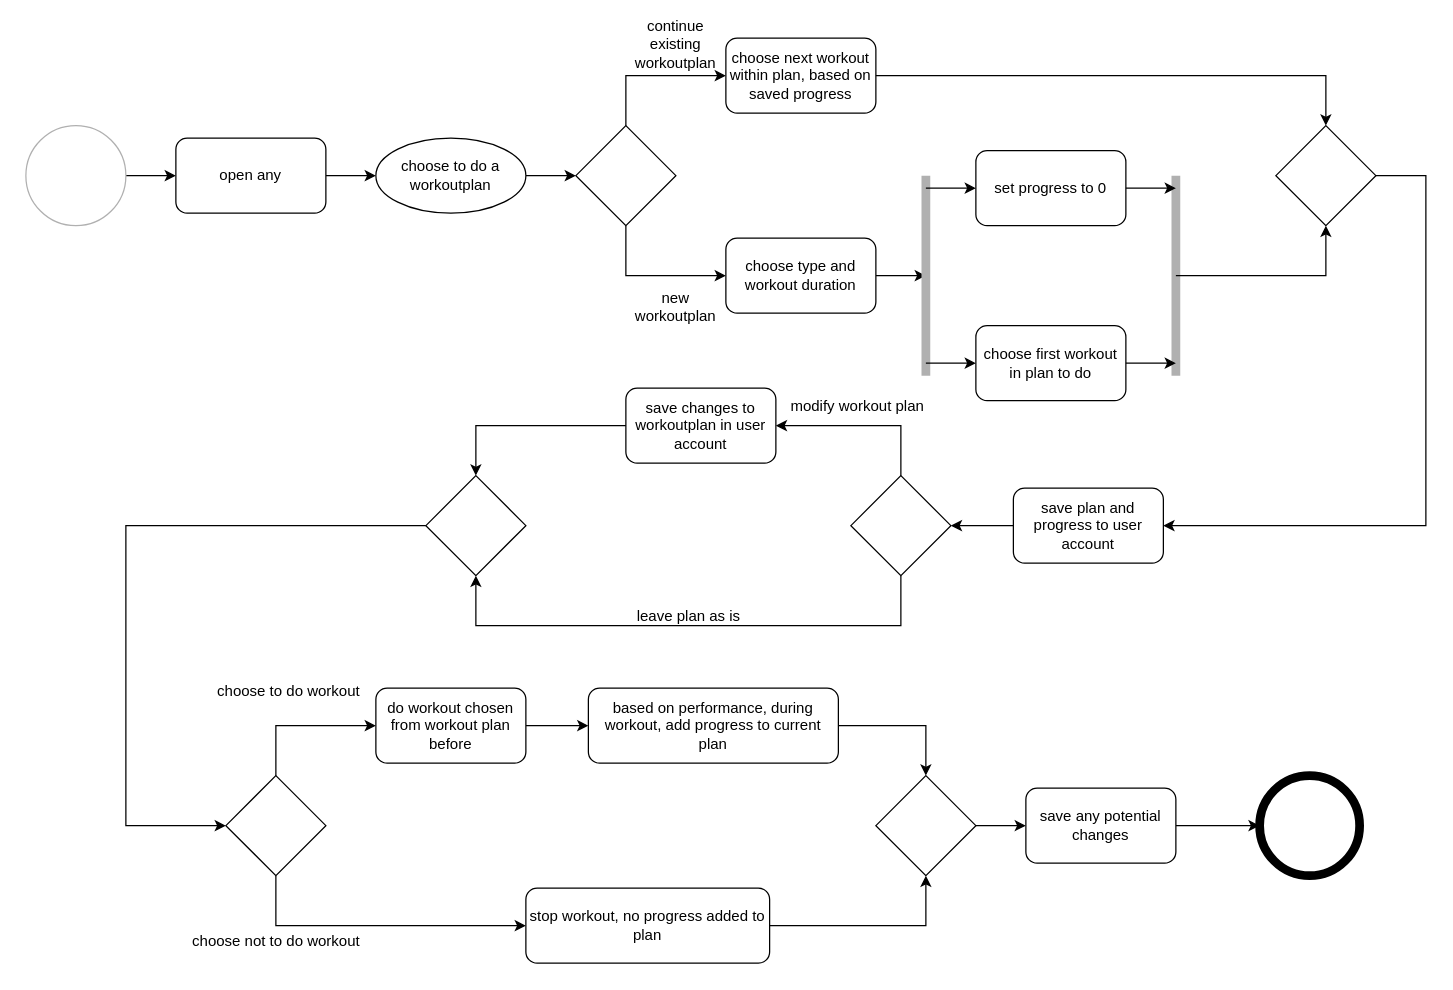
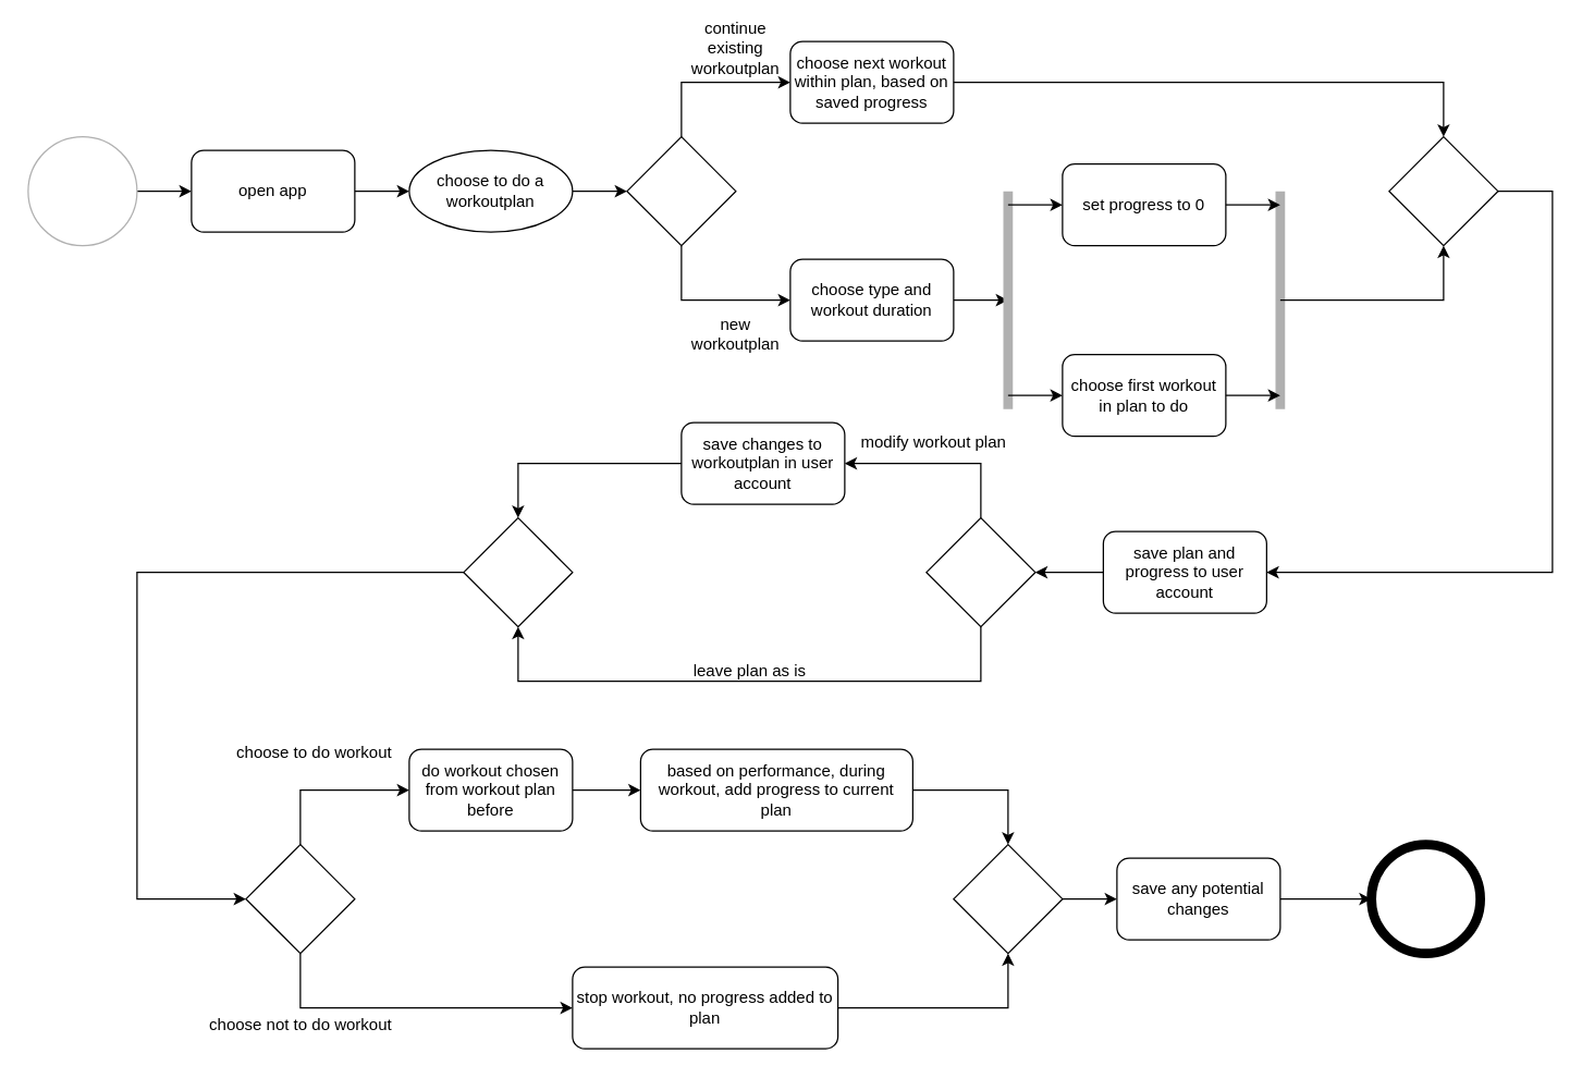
  <mxCell id="0" />
  <mxCell id="1" parent="0" />
  <mxCell id="2" style="edgeStyle=orthogonalEdgeStyle;rounded=0;orthogonalLoop=1;jettySize=auto;html=1;" edge="1" parent="1" source="3" target="5"><mxGeometry relative="1" as="geometry"><mxPoint x="300" y="140" as="targetPoint" /></mxGeometry></mxCell>
  <mxCell id="3" value="" style="ellipse;whiteSpace=wrap;html=1;aspect=fixed;strokeColor=#B0B0B0;" vertex="1" parent="1"><mxGeometry x="20" y="100" width="80" height="80" as="geometry" /></mxCell>
  <mxCell id="4" style="edgeStyle=orthogonalEdgeStyle;rounded=0;orthogonalLoop=1;jettySize=auto;html=1;entryX=0;entryY=0.5;entryDx=0;entryDy=0;" edge="1" parent="1" source="5" target="31"><mxGeometry relative="1" as="geometry" /></mxCell>
- <mxCell id="5" value="open any" style="rounded=1;whiteSpace=wrap;html=1;" vertex="1" parent="1"><mxGeometry x="140" y="110" width="120" height="60" as="geometry" /></mxCell>
+ <mxCell id="5" value="open app" style="rounded=1;whiteSpace=wrap;html=1;" vertex="1" parent="1"><mxGeometry x="140" y="110" width="120" height="60" as="geometry" /></mxCell>
  <mxCell id="6" style="edgeStyle=orthogonalEdgeStyle;rounded=0;orthogonalLoop=1;jettySize=auto;html=1;" edge="1" parent="1" source="8"><mxGeometry relative="1" as="geometry"><mxPoint x="580" y="60" as="targetPoint" /><Array as="points"><mxPoint x="500" y="60" /><mxPoint x="501" y="60" /></Array></mxGeometry></mxCell>
  <mxCell id="7" style="edgeStyle=orthogonalEdgeStyle;rounded=0;orthogonalLoop=1;jettySize=auto;html=1;" edge="1" parent="1" source="8"><mxGeometry relative="1" as="geometry"><mxPoint x="580" y="220" as="targetPoint" /><Array as="points"><mxPoint x="500" y="220" /></Array></mxGeometry></mxCell>
  <mxCell id="8" value="" style="rhombus;whiteSpace=wrap;html=1;" vertex="1" parent="1"><mxGeometry x="460" y="100" width="80" height="80" as="geometry" /></mxCell>
  <mxCell id="9" value="choose next workout within plan, based on saved progress" style="rounded=1;whiteSpace=wrap;html=1;" vertex="1" parent="1"><mxGeometry x="580" y="30" width="120" height="60" as="geometry" /></mxCell>
  <mxCell id="10" style="edgeStyle=orthogonalEdgeStyle;rounded=0;orthogonalLoop=1;jettySize=auto;html=1;" edge="1" parent="1" source="11"><mxGeometry relative="1" as="geometry"><mxPoint x="740" y="220" as="targetPoint" /></mxGeometry></mxCell>
  <mxCell id="11" value="choose type and workout duration" style="rounded=1;whiteSpace=wrap;html=1;" vertex="1" parent="1"><mxGeometry x="580" y="190" width="120" height="60" as="geometry" /></mxCell>
  <mxCell id="12" value="new workoutplan" style="text;html=1;align=center;verticalAlign=middle;whiteSpace=wrap;rounded=0;" vertex="1" parent="1"><mxGeometry x="510" y="230" width="60" height="30" as="geometry" /></mxCell>
  <mxCell id="13" value="continue existing workoutplan" style="text;html=1;align=center;verticalAlign=middle;whiteSpace=wrap;rounded=0;" vertex="1" parent="1"><mxGeometry x="510" y="20" width="60" height="30" as="geometry" /></mxCell>
  <mxCell id="14" value="" style="rhombus;whiteSpace=wrap;html=1;" vertex="1" parent="1"><mxGeometry x="1020" y="100" width="80" height="80" as="geometry" /></mxCell>
  <mxCell id="15" style="edgeStyle=orthogonalEdgeStyle;rounded=0;orthogonalLoop=1;jettySize=auto;html=1;entryX=1;entryY=0.5;entryDx=0;entryDy=0;" edge="1" parent="1" source="16" target="21"><mxGeometry relative="1" as="geometry" /></mxCell>
  <mxCell id="16" value="save plan and progress to user account" style="rounded=1;whiteSpace=wrap;html=1;" vertex="1" parent="1"><mxGeometry x="810" y="390" width="120" height="60" as="geometry" /></mxCell>
  <mxCell id="17" style="edgeStyle=orthogonalEdgeStyle;rounded=0;orthogonalLoop=1;jettySize=auto;html=1;entryX=0.5;entryY=0;entryDx=0;entryDy=0;" edge="1" parent="1" source="18" target="49"><mxGeometry relative="1" as="geometry" /></mxCell>
  <mxCell id="18" value="based on performance, during workout, add progress to current plan" style="rounded=1;whiteSpace=wrap;html=1;" vertex="1" parent="1"><mxGeometry x="470" y="550" width="200" height="60" as="geometry" /></mxCell>
  <mxCell id="19" style="edgeStyle=orthogonalEdgeStyle;rounded=0;orthogonalLoop=1;jettySize=auto;html=1;" edge="1" parent="1" source="20" target="18"><mxGeometry relative="1" as="geometry" /></mxCell>
  <mxCell id="20" value="do workout chosen from workout plan before" style="rounded=1;whiteSpace=wrap;html=1;" vertex="1" parent="1"><mxGeometry x="300" y="550" width="120" height="60" as="geometry" /></mxCell>
  <mxCell id="21" value="" style="rhombus;whiteSpace=wrap;html=1;" vertex="1" parent="1"><mxGeometry x="680" y="380" width="80" height="80" as="geometry" /></mxCell>
  <mxCell id="22" value="save changes to workoutplan in user account" style="rounded=1;whiteSpace=wrap;html=1;" vertex="1" parent="1"><mxGeometry x="500" y="310" width="120" height="60" as="geometry" /></mxCell>
  <mxCell id="23" value="" style="rhombus;whiteSpace=wrap;html=1;" vertex="1" parent="1"><mxGeometry x="340" y="380" width="80" height="80" as="geometry" /></mxCell>
  <mxCell id="24" value="" style="endArrow=classic;html=1;rounded=0;exitX=0.5;exitY=0;exitDx=0;exitDy=0;entryX=1;entryY=0.5;entryDx=0;entryDy=0;" edge="1" parent="1" source="21" target="22"><mxGeometry width="50" height="50" relative="1" as="geometry"><mxPoint x="720" y="370" as="sourcePoint" /><mxPoint x="620" y="260" as="targetPoint" /><Array as="points"><mxPoint x="720" y="340" /></Array></mxGeometry></mxCell>
  <mxCell id="25" value="" style="endArrow=classic;html=1;rounded=0;exitX=0;exitY=0.5;exitDx=0;exitDy=0;entryX=0.5;entryY=0;entryDx=0;entryDy=0;" edge="1" parent="1" source="22" target="23"><mxGeometry width="50" height="50" relative="1" as="geometry"><mxPoint x="570" y="310" as="sourcePoint" /><mxPoint x="620" y="260" as="targetPoint" /><Array as="points"><mxPoint x="380" y="340" /></Array></mxGeometry></mxCell>
  <mxCell id="26" value="modify workout plan" style="text;html=1;align=center;verticalAlign=middle;resizable=0;points=[];autosize=1;strokeColor=none;fillColor=none;" vertex="1" parent="1"><mxGeometry x="620" y="310" width="130" height="30" as="geometry" /></mxCell>
  <mxCell id="27" value="" style="endArrow=classic;html=1;rounded=0;exitX=0.5;exitY=1;exitDx=0;exitDy=0;entryX=0.5;entryY=1;entryDx=0;entryDy=0;" edge="1" parent="1" source="21" target="23"><mxGeometry width="50" height="50" relative="1" as="geometry"><mxPoint x="570" y="310" as="sourcePoint" /><mxPoint x="620" y="260" as="targetPoint" /><Array as="points"><mxPoint x="720" y="500" /><mxPoint x="380" y="500" /></Array></mxGeometry></mxCell>
  <mxCell id="28" value="leave plan as is" style="text;html=1;align=center;verticalAlign=middle;resizable=0;points=[];autosize=1;strokeColor=none;fillColor=none;" vertex="1" parent="1"><mxGeometry x="495" y="478" width="110" height="30" as="geometry" /></mxCell>
  <mxCell id="29" value="" style="ellipse;whiteSpace=wrap;html=1;aspect=fixed;strokeWidth=7;" vertex="1" parent="1"><mxGeometry x="1007" y="620" width="80" height="80" as="geometry" /></mxCell>
  <mxCell id="30" style="edgeStyle=orthogonalEdgeStyle;rounded=0;orthogonalLoop=1;jettySize=auto;html=1;entryX=0;entryY=0.5;entryDx=0;entryDy=0;" edge="1" parent="1" source="31" target="8"><mxGeometry relative="1" as="geometry" /></mxCell>
  <mxCell id="31" value="choose to do a workoutplan" style="ellipse;whiteSpace=wrap;html=1;" vertex="1" parent="1"><mxGeometry x="300" y="110" width="120" height="60" as="geometry" /></mxCell>
  <mxCell id="32" value="" style="endArrow=none;html=1;rounded=0;strokeWidth=7;strokeColor=#B0B0B0;" edge="1" parent="1"><mxGeometry width="50" height="50" relative="1" as="geometry"><mxPoint x="740" y="300" as="sourcePoint" /><mxPoint x="740" y="140" as="targetPoint" /></mxGeometry></mxCell>
  <mxCell id="33" value="set progress to 0" style="rounded=1;whiteSpace=wrap;html=1;" vertex="1" parent="1"><mxGeometry x="780" y="120" width="120" height="60" as="geometry" /></mxCell>
  <mxCell id="34" value="choose first workout in plan to do" style="rounded=1;whiteSpace=wrap;html=1;" vertex="1" parent="1"><mxGeometry x="780" y="260" width="120" height="60" as="geometry" /></mxCell>
  <mxCell id="35" value="" style="endArrow=classic;html=1;rounded=0;entryX=0;entryY=0.5;entryDx=0;entryDy=0;" edge="1" parent="1" target="33"><mxGeometry width="50" height="50" relative="1" as="geometry"><mxPoint x="740" y="150" as="sourcePoint" /><mxPoint x="620" y="260" as="targetPoint" /></mxGeometry></mxCell>
  <mxCell id="36" value="" style="endArrow=classic;html=1;rounded=0;entryX=0;entryY=0.5;entryDx=0;entryDy=0;" edge="1" parent="1" target="34"><mxGeometry width="50" height="50" relative="1" as="geometry"><mxPoint x="740" y="290" as="sourcePoint" /><mxPoint x="620" y="260" as="targetPoint" /></mxGeometry></mxCell>
  <mxCell id="37" value="" style="endArrow=none;html=1;rounded=0;strokeWidth=7;strokeColor=#B0B0B0;" edge="1" parent="1"><mxGeometry width="50" height="50" relative="1" as="geometry"><mxPoint x="940" y="300" as="sourcePoint" /><mxPoint x="940" y="140" as="targetPoint" /></mxGeometry></mxCell>
  <mxCell id="38" value="" style="endArrow=classic;html=1;rounded=0;exitX=1;exitY=0.5;exitDx=0;exitDy=0;" edge="1" parent="1" source="33"><mxGeometry width="50" height="50" relative="1" as="geometry"><mxPoint x="570" y="310" as="sourcePoint" /><mxPoint x="940" y="150" as="targetPoint" /></mxGeometry></mxCell>
  <mxCell id="39" value="" style="endArrow=classic;html=1;rounded=0;exitX=1;exitY=0.5;exitDx=0;exitDy=0;" edge="1" parent="1" source="34"><mxGeometry width="50" height="50" relative="1" as="geometry"><mxPoint x="570" y="310" as="sourcePoint" /><mxPoint x="940" y="290" as="targetPoint" /></mxGeometry></mxCell>
  <mxCell id="40" value="" style="endArrow=classic;html=1;rounded=0;entryX=0.5;entryY=1;entryDx=0;entryDy=0;" edge="1" parent="1" target="14"><mxGeometry width="50" height="50" relative="1" as="geometry"><mxPoint x="940" y="220" as="sourcePoint" /><mxPoint x="620" y="260" as="targetPoint" /><Array as="points"><mxPoint x="1060" y="220" /></Array></mxGeometry></mxCell>
  <mxCell id="41" value="" style="endArrow=classic;html=1;rounded=0;exitX=1;exitY=0.5;exitDx=0;exitDy=0;entryX=0.5;entryY=0;entryDx=0;entryDy=0;" edge="1" parent="1" source="9" target="14"><mxGeometry width="50" height="50" relative="1" as="geometry"><mxPoint x="570" y="310" as="sourcePoint" /><mxPoint x="620" y="260" as="targetPoint" /><Array as="points"><mxPoint x="1060" y="60" /></Array></mxGeometry></mxCell>
  <mxCell id="42" value="" style="endArrow=classic;html=1;rounded=0;exitX=1;exitY=0.5;exitDx=0;exitDy=0;entryX=1;entryY=0.5;entryDx=0;entryDy=0;" edge="1" parent="1" source="14" target="16"><mxGeometry width="50" height="50" relative="1" as="geometry"><mxPoint x="570" y="310" as="sourcePoint" /><mxPoint x="620" y="260" as="targetPoint" /><Array as="points"><mxPoint x="1140" y="140" /><mxPoint x="1140" y="420" /></Array></mxGeometry></mxCell>
  <mxCell id="43" value="" style="endArrow=classic;html=1;rounded=0;exitX=0;exitY=0.5;exitDx=0;exitDy=0;" edge="1" parent="1" source="23"><mxGeometry width="50" height="50" relative="1" as="geometry"><mxPoint x="570" y="460" as="sourcePoint" /><mxPoint y="660" as="targetPoint" x="180" /><Array as="points"><mxPoint x="100" y="420" /><mxPoint x="100" y="660" /></Array></mxGeometry></mxCell>
  <mxCell id="44" style="edgeStyle=orthogonalEdgeStyle;rounded=0;orthogonalLoop=1;jettySize=auto;html=1;entryX=0;entryY=0.5;entryDx=0;entryDy=0;exitX=0.5;exitY=1;exitDx=0;exitDy=0;" edge="1" parent="1" source="45" target="53"><mxGeometry relative="1" as="geometry" /></mxCell>
  <mxCell id="45" value="" style="rhombus;whiteSpace=wrap;html=1;" vertex="1" parent="1"><mxGeometry y="620" width="80" height="80" as="geometry" x="180" /></mxCell>
  <mxCell id="46" value="" style="endArrow=classic;html=1;rounded=0;exitX=0.5;exitY=0;exitDx=0;exitDy=0;entryX=0;entryY=0.5;entryDx=0;entryDy=0;" edge="1" parent="1" source="45" target="20"><mxGeometry width="50" height="50" relative="1" as="geometry"><mxPoint x="230" y="610" as="sourcePoint" /><mxPoint x="670" y="340" as="targetPoint" /><Array as="points"><mxPoint x="220" y="580" /></Array></mxGeometry></mxCell>
  <mxCell id="47" value="choose to do workout" style="text;html=1;align=center;verticalAlign=middle;resizable=0;points=[];autosize=1;strokeColor=none;fillColor=none;" vertex="1" parent="1"><mxGeometry x="160" y="538" width="140" height="30" as="geometry" /></mxCell>
  <mxCell id="48" style="edgeStyle=orthogonalEdgeStyle;rounded=0;orthogonalLoop=1;jettySize=auto;html=1;entryX=0;entryY=0.5;entryDx=0;entryDy=0;" edge="1" parent="1" source="49" target="51"><mxGeometry relative="1" as="geometry" /></mxCell>
  <mxCell id="49" value="" style="rhombus;whiteSpace=wrap;html=1;" vertex="1" parent="1"><mxGeometry x="700" y="620" width="80" height="80" as="geometry" /></mxCell>
  <mxCell id="50" style="edgeStyle=orthogonalEdgeStyle;rounded=0;orthogonalLoop=1;jettySize=auto;html=1;entryX=0;entryY=0.5;entryDx=0;entryDy=0;" edge="1" parent="1" source="51" target="29"><mxGeometry relative="1" as="geometry" /></mxCell>
  <mxCell id="51" value="save any potential changes" style="rounded=1;whiteSpace=wrap;html=1;" vertex="1" parent="1"><mxGeometry x="820" y="630" width="120" height="60" as="geometry" /></mxCell>
  <mxCell id="52" style="edgeStyle=orthogonalEdgeStyle;rounded=0;orthogonalLoop=1;jettySize=auto;html=1;entryX=0.5;entryY=1;entryDx=0;entryDy=0;" edge="1" parent="1" source="53" target="49"><mxGeometry relative="1" as="geometry" /></mxCell>
  <mxCell id="53" value="stop workout, no progress added to plan" style="rounded=1;whiteSpace=wrap;html=1;" vertex="1" parent="1"><mxGeometry x="420" y="710" width="195" height="60" as="geometry" /></mxCell>
  <mxCell id="54" value="choose not to do workout" style="text;html=1;align=center;verticalAlign=middle;resizable=0;points=[];autosize=1;strokeColor=none;fillColor=none;" vertex="1" parent="1"><mxGeometry x="140" y="738" width="160" height="30" as="geometry" /></mxCell>
